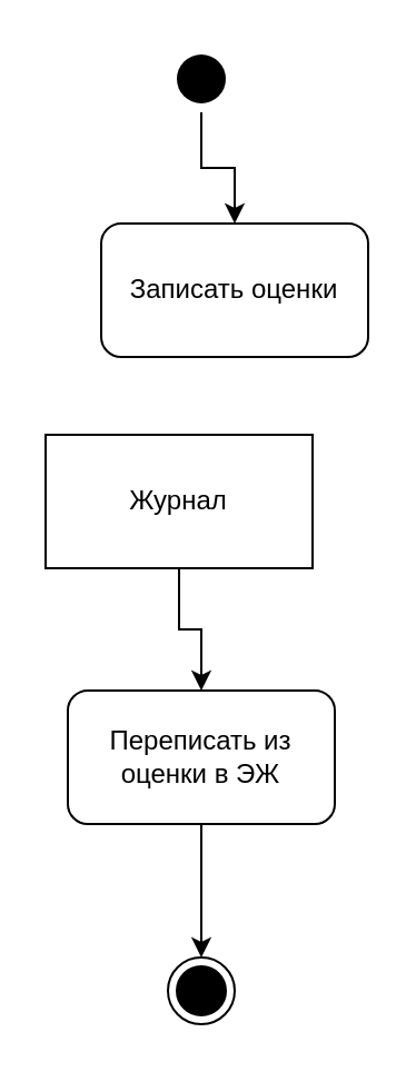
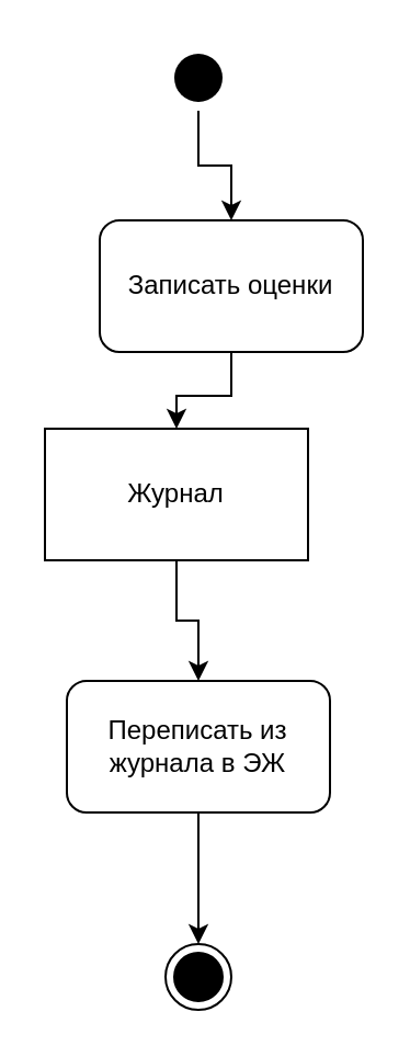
  <mxCell id="0" />
  <mxCell id="1" parent="0" />
  <mxCell id="2" value="" style="edgeStyle=orthogonalEdgeStyle;rounded=0;orthogonalLoop=1;jettySize=auto;html=1;" edge="1" parent="1" source="3" target="6"><mxGeometry relative="1" as="geometry" /></mxCell>
  <mxCell id="3" value="" style="ellipse;html=1;shape=endState;fillColor=#000000;strokeColor=none;" vertex="1" parent="1"><mxGeometry x="75" y="20" width="30" height="30" as="geometry" /></mxCell>
  <mxCell id="4" value="" style="ellipse;html=1;shape=endState;fillColor=#000000;strokeColor=default;" vertex="1" parent="1"><mxGeometry x="75" y="430" width="30" height="30" as="geometry" /></mxCell>
+ <mxCell id="5" style="edgeStyle=orthogonalEdgeStyle;rounded=0;orthogonalLoop=1;jettySize=auto;html=1;exitX=0.5;exitY=1;exitDx=0;exitDy=0;entryX=0.5;entryY=0;entryDx=0;entryDy=0;" edge="1" parent="1" source="6" target="8"><mxGeometry relative="1" as="geometry" /></mxCell>
  <mxCell id="6" value="Записать оценки" style="rounded=1;whiteSpace=wrap;html=1;strokeColor=default;fillColor=#FFFFFF;" vertex="1" parent="1"><mxGeometry x="45" y="100" width="120" height="60" as="geometry" /></mxCell>
  <mxCell id="7" style="edgeStyle=orthogonalEdgeStyle;rounded=0;orthogonalLoop=1;jettySize=auto;html=1;exitX=0.5;exitY=1;exitDx=0;exitDy=0;" edge="1" parent="1" source="8" target="10"><mxGeometry relative="1" as="geometry" /></mxCell>
  <mxCell id="8" value="Журнал" style="rounded=0;whiteSpace=wrap;html=1;strokeColor=default;fillColor=#FFFFFF;" vertex="1" parent="1"><mxGeometry x="20" y="195" width="120" height="60" as="geometry" /></mxCell>
  <mxCell id="9" style="edgeStyle=orthogonalEdgeStyle;rounded=0;orthogonalLoop=1;jettySize=auto;html=1;exitX=0.5;exitY=1;exitDx=0;exitDy=0;entryX=0.5;entryY=0;entryDx=0;entryDy=0;" edge="1" parent="1" source="10" target="4"><mxGeometry relative="1" as="geometry" /></mxCell>
- <mxCell id="10" value="Переписать из&lt;br&gt;оценки в ЭЖ" style="rounded=1;whiteSpace=wrap;html=1;strokeColor=default;fillColor=#FFFFFF;" vertex="1" parent="1"><mxGeometry x="30" y="310" width="120" height="60" as="geometry" /></mxCell>
+ <mxCell id="10" value="Переписать из&lt;br&gt;журнала в ЭЖ" style="rounded=1;whiteSpace=wrap;html=1;strokeColor=default;fillColor=#FFFFFF;" vertex="1" parent="1"><mxGeometry x="30" y="310" width="120" height="60" as="geometry" /></mxCell>
